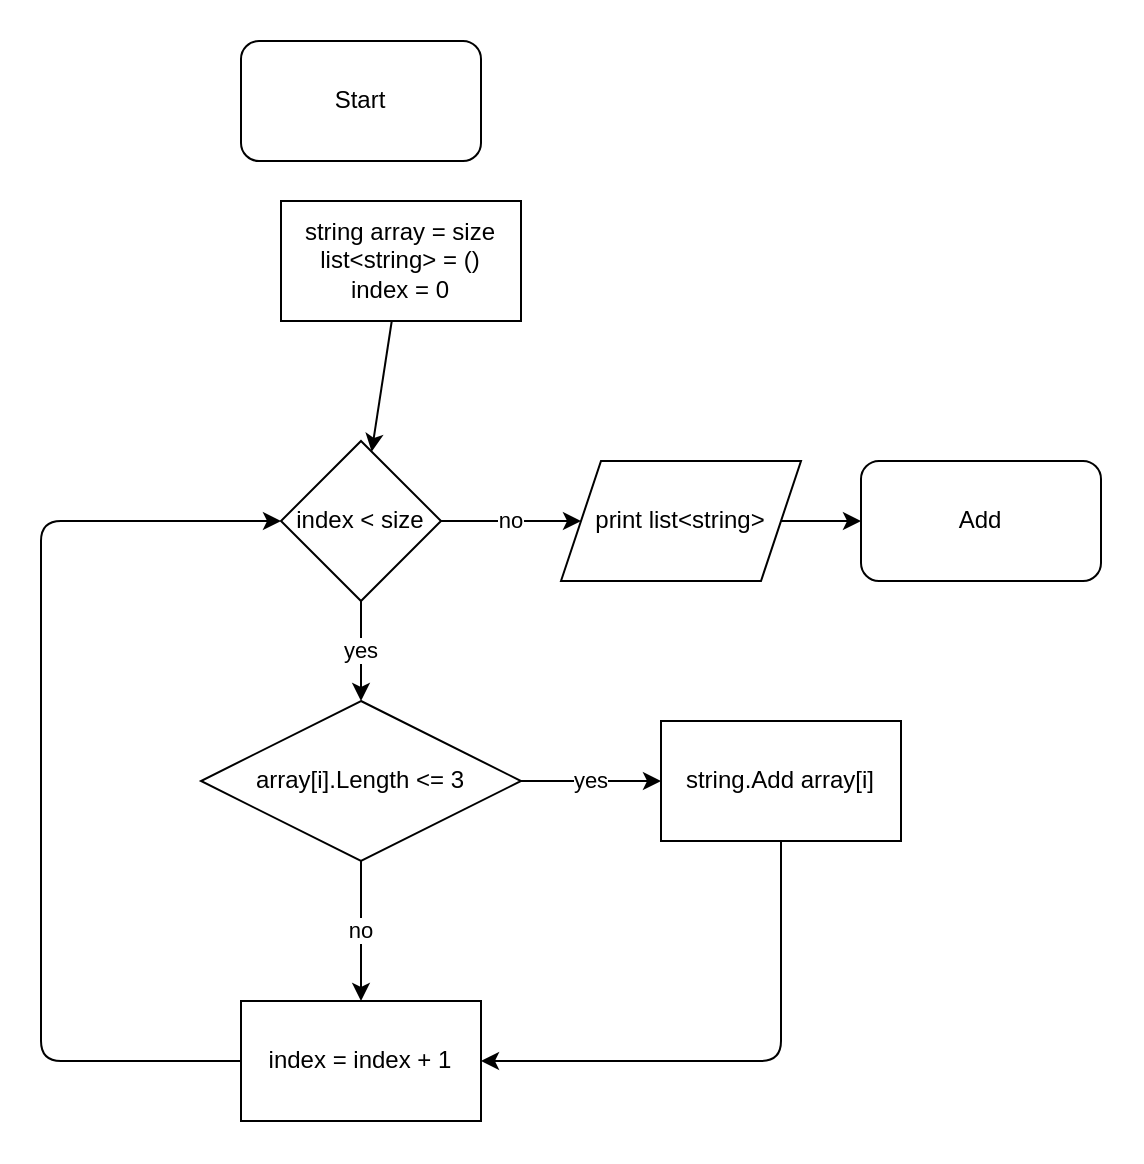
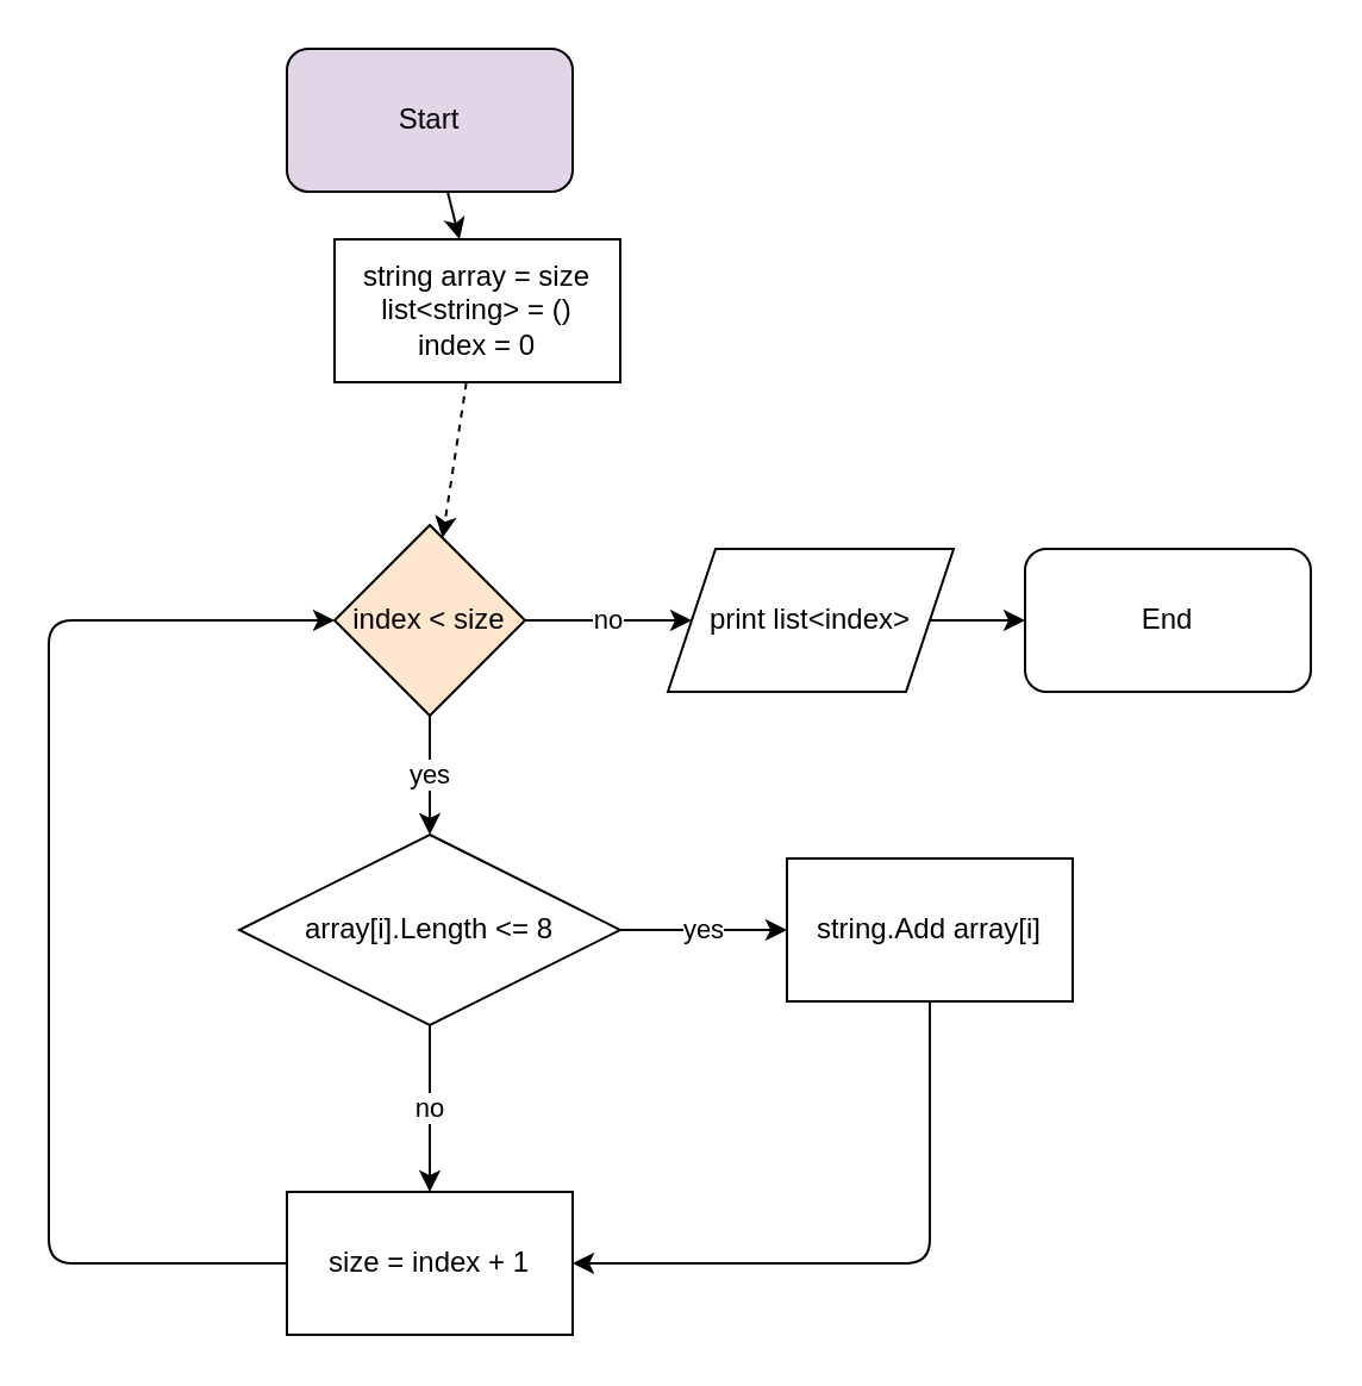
  <mxCell id="0" />
  <mxCell id="1" parent="0" />
- <mxCell id="3" value="Start" style="rounded=1;whiteSpace=wrap;html=1;" vertex="1" parent="1"><mxGeometry x="120" y="20" width="120" height="60" as="geometry" /></mxCell>
- <mxCell id="4" value="" style="edgeStyle=none;html=1;" edge="1" parent="1" source="5" target="8"><mxGeometry relative="1" as="geometry" /></mxCell>
+ <mxCell id="2" value="" style="edgeStyle=none;html=1;" edge="1" parent="1" source="3" target="5"><mxGeometry relative="1" as="geometry" /></mxCell>
+ <mxCell id="3" value="Start" style="rounded=1;whiteSpace=wrap;html=1;fillColor=#e1d5e7;" vertex="1" parent="1"><mxGeometry x="120" y="20" width="120" height="60" as="geometry" /></mxCell>
+ <mxCell id="4" value="" style="edgeStyle=none;html=1;dashed=1;" edge="1" parent="1" source="5" target="8"><mxGeometry relative="1" as="geometry" /></mxCell>
  <mxCell id="5" value="string array = size&lt;br&gt;list&amp;lt;string&amp;gt; = ()&lt;br&gt;index = 0&lt;br&gt;" style="rounded=0;whiteSpace=wrap;html=1;" vertex="1" parent="1"><mxGeometry x="140" y="100" width="120" height="60" as="geometry" /></mxCell>
  <mxCell id="6" value="yes" style="edgeStyle=none;html=1;" edge="1" parent="1" source="8" target="11"><mxGeometry relative="1" as="geometry" /></mxCell>
  <mxCell id="7" value="no" style="edgeStyle=none;html=1;" edge="1" parent="1" source="8" target="13"><mxGeometry relative="1" as="geometry" /></mxCell>
- <mxCell id="8" value="index &amp;lt; size" style="rhombus;whiteSpace=wrap;html=1;" vertex="1" parent="1"><mxGeometry x="140" y="220" width="80" height="80" as="geometry" /></mxCell>
+ <mxCell id="8" value="index &amp;lt; size" style="rhombus;whiteSpace=wrap;html=1;fillColor=#ffe6cc;" vertex="1" parent="1"><mxGeometry x="140" y="220" width="80" height="80" as="geometry" /></mxCell>
  <mxCell id="9" value="yes" style="edgeStyle=none;html=1;" edge="1" parent="1" source="11" target="15"><mxGeometry relative="1" as="geometry" /></mxCell>
  <mxCell id="10" value="no" style="edgeStyle=none;html=1;" edge="1" parent="1" source="11" target="17"><mxGeometry relative="1" as="geometry" /></mxCell>
- <mxCell id="11" value="array[i].Length &amp;lt;= 3" style="rhombus;whiteSpace=wrap;html=1;" vertex="1" parent="1"><mxGeometry x="100" y="350" width="160" height="80" as="geometry" /></mxCell>
+ <mxCell id="11" value="array[i].Length &amp;lt;= 8" style="rhombus;whiteSpace=wrap;html=1;" vertex="1" parent="1"><mxGeometry x="100" y="350" width="160" height="80" as="geometry" /></mxCell>
  <mxCell id="12" value="" style="edgeStyle=none;html=1;" edge="1" parent="1" source="13" target="18"><mxGeometry relative="1" as="geometry" /></mxCell>
- <mxCell id="13" value="print list&amp;lt;string&amp;gt;" style="shape=parallelogram;perimeter=parallelogramPerimeter;whiteSpace=wrap;html=1;fixedSize=1;" vertex="1" parent="1"><mxGeometry x="280" y="230" width="120" height="60" as="geometry" /></mxCell>
+ <mxCell id="13" value="print list&amp;lt;index&amp;gt;" style="shape=parallelogram;perimeter=parallelogramPerimeter;whiteSpace=wrap;html=1;fixedSize=1;" vertex="1" parent="1"><mxGeometry x="280" y="230" width="120" height="60" as="geometry" /></mxCell>
  <mxCell id="14" style="edgeStyle=none;html=1;entryX=1;entryY=0.5;entryDx=0;entryDy=0;" edge="1" parent="1" source="15" target="17"><mxGeometry relative="1" as="geometry"><Array as="points"><mxPoint x="390" y="530" /></Array></mxGeometry></mxCell>
  <mxCell id="15" value="string.Add array[i]" style="whiteSpace=wrap;html=1;" vertex="1" parent="1"><mxGeometry x="330" y="360" width="120" height="60" as="geometry" /></mxCell>
  <mxCell id="16" style="edgeStyle=none;html=1;entryX=0;entryY=0.5;entryDx=0;entryDy=0;" edge="1" parent="1" source="17" target="8"><mxGeometry relative="1" as="geometry"><Array as="points"><mxPoint x="20" y="530" /><mxPoint x="20" y="380" /><mxPoint x="20" y="260" /></Array></mxGeometry></mxCell>
- <mxCell id="17" value="index = index + 1" style="rounded=0;whiteSpace=wrap;html=1;" vertex="1" parent="1"><mxGeometry x="120" y="500" width="120" height="60" as="geometry" /></mxCell>
- <mxCell id="18" value="Add" style="rounded=1;whiteSpace=wrap;html=1;" vertex="1" parent="1"><mxGeometry x="430" y="230" width="120" height="60" as="geometry" /></mxCell>
+ <mxCell id="17" value="size = index + 1" style="rounded=0;whiteSpace=wrap;html=1;" vertex="1" parent="1"><mxGeometry x="120" y="500" width="120" height="60" as="geometry" /></mxCell>
+ <mxCell id="18" value="End" style="rounded=1;whiteSpace=wrap;html=1;" vertex="1" parent="1"><mxGeometry x="430" y="230" width="120" height="60" as="geometry" /></mxCell>
